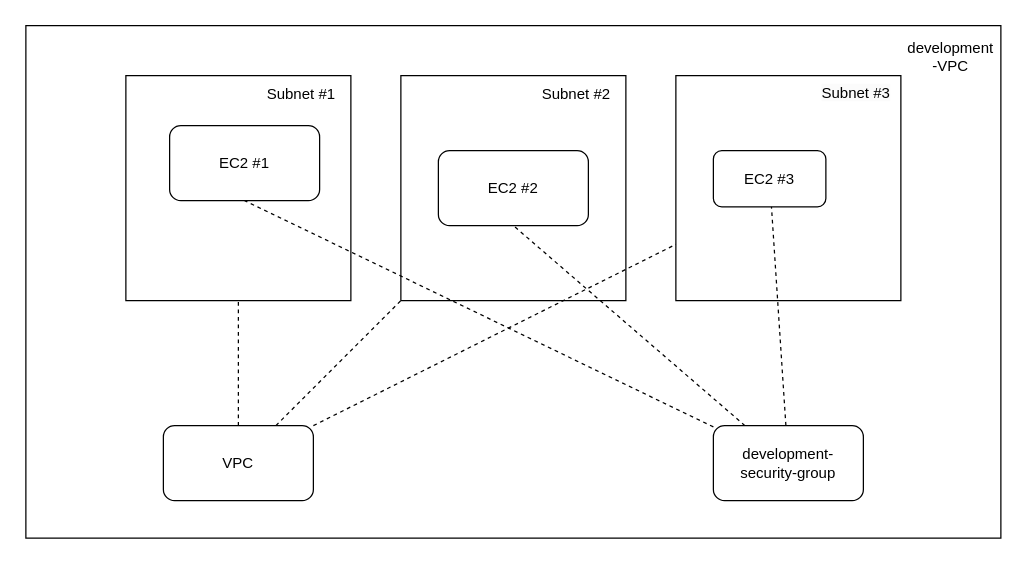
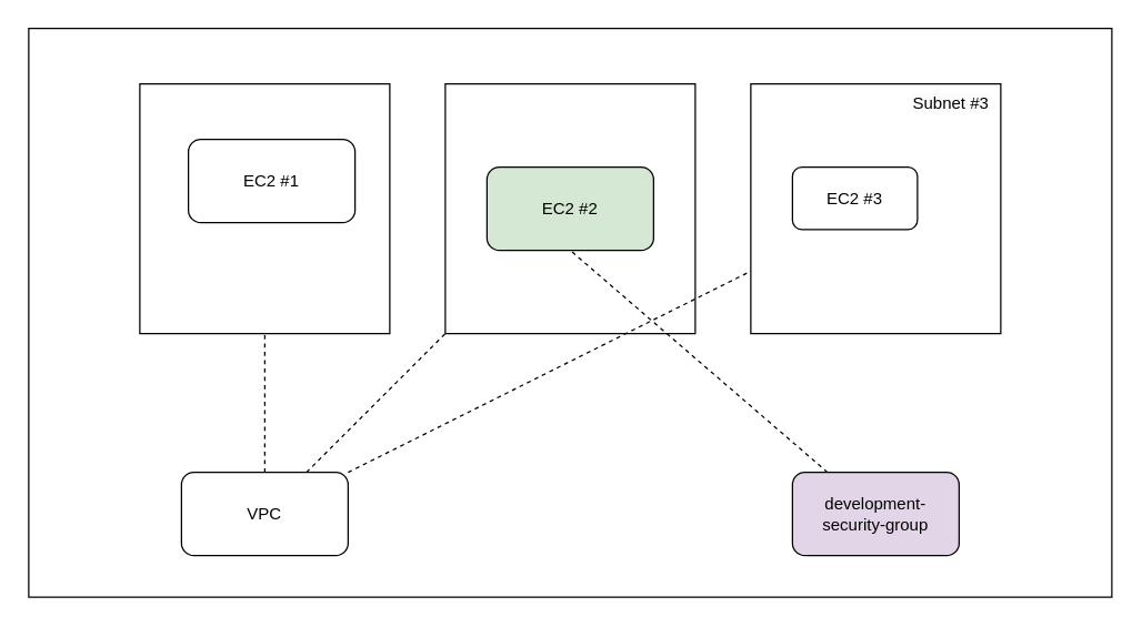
  <mxCell id="0" />
  <mxCell id="1" parent="0" />
  <mxCell id="2" value="" style="rounded=0;whiteSpace=wrap;html=1;" vertex="1" parent="1"><mxGeometry x="20" y="20" width="780" height="410" as="geometry" /></mxCell>
  <mxCell id="3" value="" style="whiteSpace=wrap;html=1;aspect=fixed;" vertex="1" parent="1"><mxGeometry x="100" y="60" width="180" height="180" as="geometry" /></mxCell>
  <mxCell id="4" value="" style="whiteSpace=wrap;html=1;aspect=fixed;" vertex="1" parent="1"><mxGeometry x="320" y="60" width="180" height="180" as="geometry" /></mxCell>
  <mxCell id="5" value="" style="whiteSpace=wrap;html=1;aspect=fixed;" vertex="1" parent="1"><mxGeometry x="540" y="60" width="180" height="180" as="geometry" /></mxCell>
  <mxCell id="6" value="EC2 #3" style="rounded=1;whiteSpace=wrap;html=1;" vertex="1" parent="1"><mxGeometry x="570" y="120" width="90" height="45" as="geometry" /></mxCell>
- <mxCell id="7" value="EC2 #2" style="rounded=1;whiteSpace=wrap;html=1;" vertex="1" parent="1"><mxGeometry x="350" y="120" width="120" height="60" as="geometry" /></mxCell>
+ <mxCell id="7" value="EC2 #2" style="rounded=1;whiteSpace=wrap;html=1;fillColor=#d5e8d4;" vertex="1" parent="1"><mxGeometry x="350" y="120" width="120" height="60" as="geometry" /></mxCell>
  <mxCell id="8" value="EC2 #1" style="rounded=1;whiteSpace=wrap;html=1;" vertex="1" parent="1"><mxGeometry x="135" y="100" width="120" height="60" as="geometry" /></mxCell>
- <mxCell id="9" value="Subnet #1" style="text;html=1;align=center;verticalAlign=middle;resizable=0;points=[];autosize=1;strokeColor=none;fillColor=none;" vertex="1" parent="1"><mxGeometry x="200" y="60" width="80" height="30" as="geometry" /></mxCell>
- <mxCell id="10" value="Subnet #2" style="text;html=1;align=center;verticalAlign=middle;resizable=0;points=[];autosize=1;strokeColor=none;fillColor=none;" vertex="1" parent="1"><mxGeometry x="420" y="60" width="80" height="30" as="geometry" /></mxCell>
  <mxCell id="11" value="&lt;span style=&quot;color: rgb(0, 0, 0); font-family: Helvetica; font-size: 12px; font-style: normal; font-variant-ligatures: normal; font-variant-caps: normal; font-weight: 400; letter-spacing: normal; orphans: 2; text-align: center; text-indent: 0px; text-transform: none; widows: 2; word-spacing: 0px; -webkit-text-stroke-width: 0px; background-color: rgb(251, 251, 251); text-decoration-thickness: initial; text-decoration-style: initial; text-decoration-color: initial; float: none; display: inline !important;&quot;&gt;Subnet #3&lt;/span&gt;" style="text;whiteSpace=wrap;html=1;" vertex="1" parent="1"><mxGeometry x="655" y="60" width="90" height="40" as="geometry" /></mxCell>
- <mxCell id="12" value="development -VPC" style="text;html=1;strokeColor=none;fillColor=none;align=center;verticalAlign=middle;whiteSpace=wrap;rounded=0;" vertex="1" parent="1"><mxGeometry x="730" y="30" width="60" height="30" as="geometry" /></mxCell>
- <mxCell id="13" value="development-security-group" style="rounded=1;whiteSpace=wrap;html=1;" vertex="1" parent="1"><mxGeometry x="570" y="340" width="120" height="60" as="geometry" /></mxCell>
+ <mxCell id="13" value="development-security-group" style="rounded=1;whiteSpace=wrap;html=1;fillColor=#e1d5e7;" vertex="1" parent="1"><mxGeometry x="570" y="340" width="120" height="60" as="geometry" /></mxCell>
  <mxCell id="14" value="" style="endArrow=none;dashed=1;html=1;rounded=0;" edge="1" parent="1" source="13"><mxGeometry width="50" height="50" relative="1" as="geometry"><mxPoint x="360" y="230" as="sourcePoint" /><mxPoint x="410" y="180" as="targetPoint" /></mxGeometry></mxCell>
- <mxCell id="15" value="" style="endArrow=none;dashed=1;html=1;rounded=0;" edge="1" parent="1" source="13" target="6"><mxGeometry width="50" height="50" relative="1" as="geometry"><mxPoint x="420" y="280" as="sourcePoint" /><mxPoint x="420" y="190" as="targetPoint" /></mxGeometry></mxCell>
- <mxCell id="16" value="" style="endArrow=none;dashed=1;html=1;rounded=0;entryX=0.5;entryY=1;entryDx=0;entryDy=0;" edge="1" parent="1" source="13" target="8"><mxGeometry width="50" height="50" relative="1" as="geometry"><mxPoint x="430" y="290" as="sourcePoint" /><mxPoint x="550" y="215.714" as="targetPoint" /></mxGeometry></mxCell>
  <mxCell id="17" value="VPC" style="rounded=1;whiteSpace=wrap;html=1;" vertex="1" parent="1"><mxGeometry x="130" y="340" width="120" height="60" as="geometry" /></mxCell>
  <mxCell id="18" value="" style="endArrow=none;dashed=1;html=1;rounded=0;" edge="1" parent="1" source="17" target="3"><mxGeometry width="50" height="50" relative="1" as="geometry"><mxPoint x="383.333" y="310" as="sourcePoint" /><mxPoint x="290" y="233.636" as="targetPoint" /></mxGeometry></mxCell>
  <mxCell id="19" value="" style="endArrow=none;dashed=1;html=1;rounded=0;" edge="1" parent="1" source="17" target="4"><mxGeometry width="50" height="50" relative="1" as="geometry"><mxPoint x="200" y="310" as="sourcePoint" /><mxPoint x="410" y="230" as="targetPoint" /></mxGeometry></mxCell>
  <mxCell id="20" value="" style="endArrow=none;dashed=1;html=1;rounded=0;" edge="1" parent="1" source="17" target="5"><mxGeometry width="50" height="50" relative="1" as="geometry"><mxPoint x="260" y="312.727" as="sourcePoint" /><mxPoint x="420" y="240" as="targetPoint" /></mxGeometry></mxCell>
